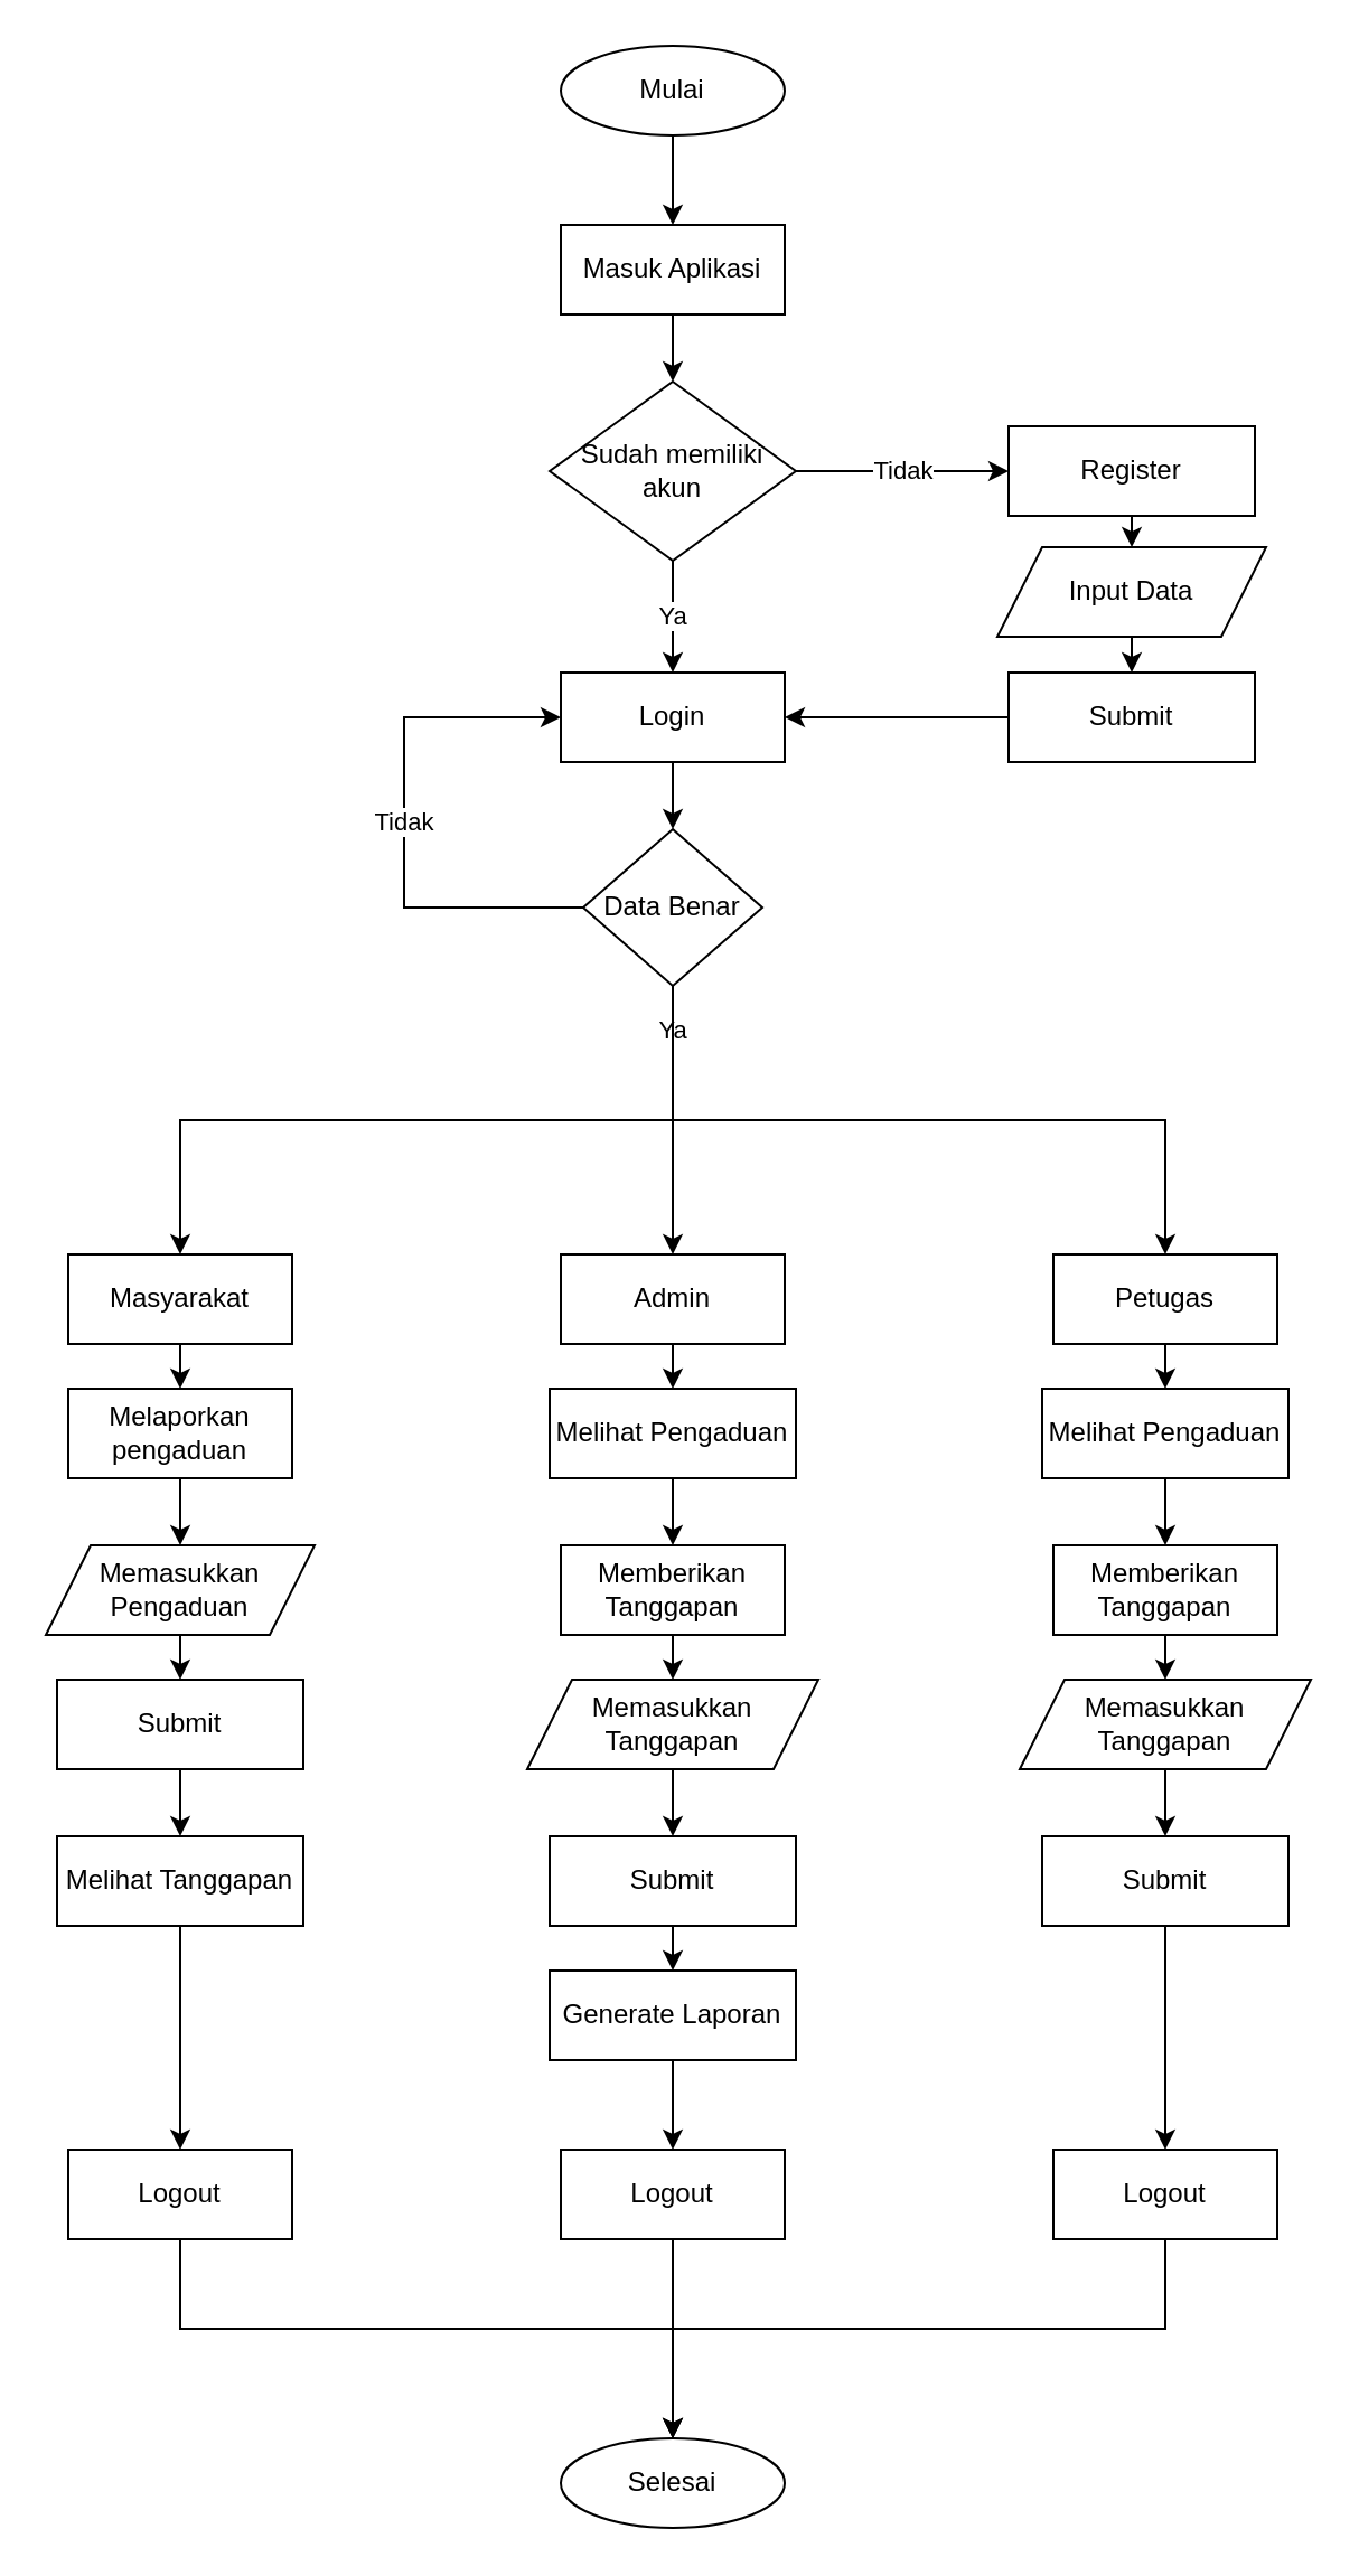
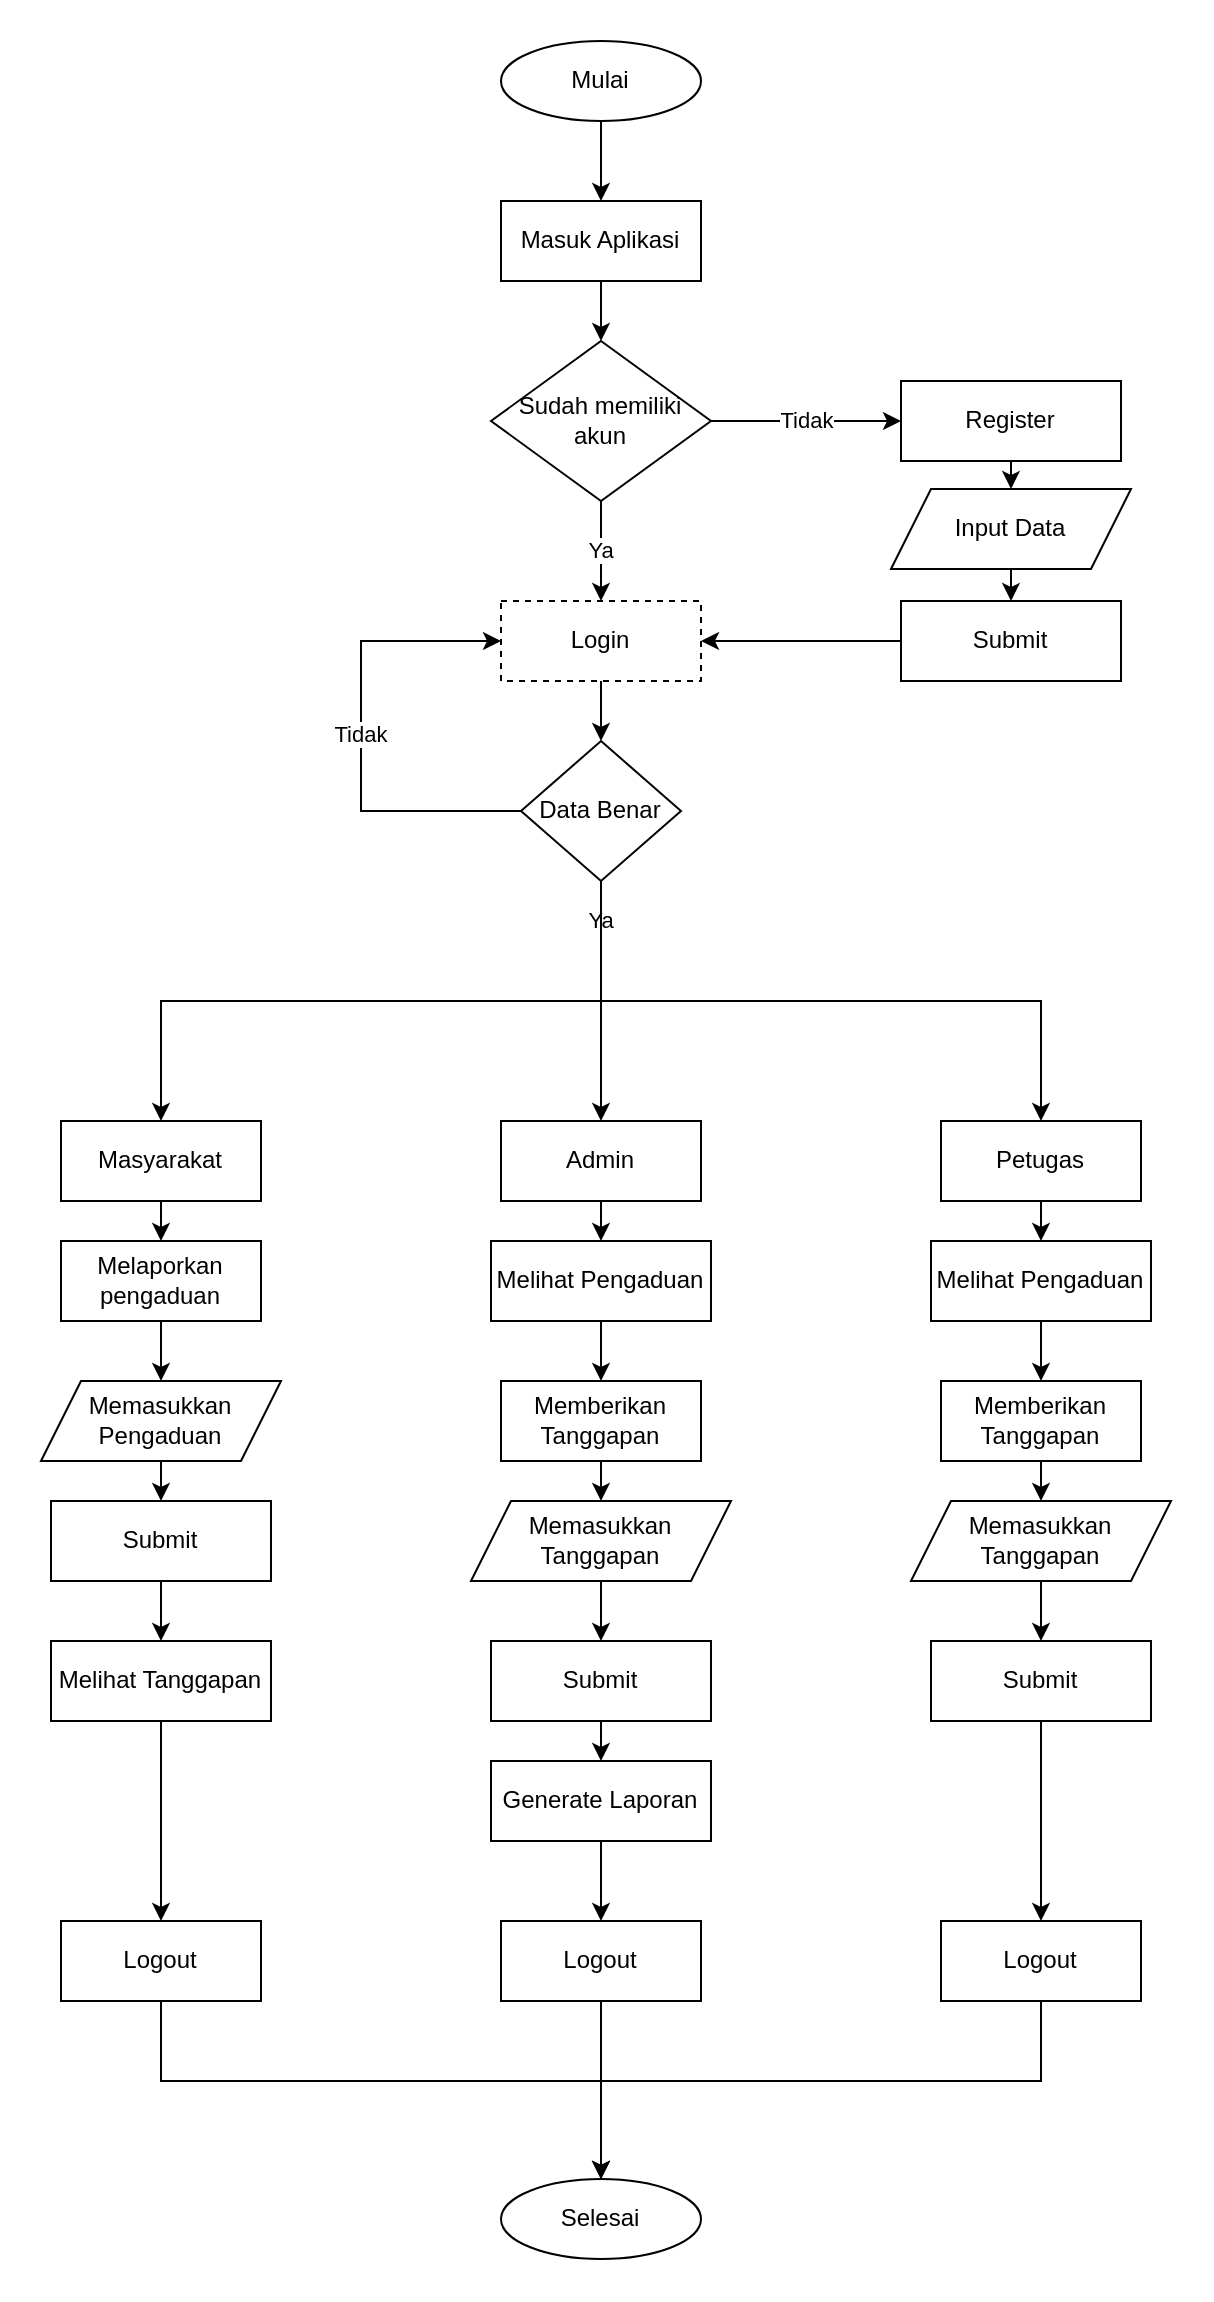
  <mxCell id="0" />
  <mxCell id="1" parent="0" />
  <mxCell id="2" value="Mulai" style="ellipse;whiteSpace=wrap;html=1;" vertex="1" parent="1"><mxGeometry x="250" y="20" width="100" height="40" as="geometry" /></mxCell>
- <mxCell id="3" value="Login" style="rounded=0;whiteSpace=wrap;html=1;" vertex="1" parent="1"><mxGeometry x="250" y="300" width="100" height="40" as="geometry" /></mxCell>
+ <mxCell id="3" value="Login" style="rounded=0;whiteSpace=wrap;html=1;dashed=1;" vertex="1" parent="1"><mxGeometry x="250" y="300" width="100" height="40" as="geometry" /></mxCell>
  <mxCell id="4" value="Admin" style="rounded=0;whiteSpace=wrap;html=1;" vertex="1" parent="1"><mxGeometry x="250" y="560" width="100" height="40" as="geometry" /></mxCell>
  <mxCell id="5" value="Data Benar" style="rhombus;whiteSpace=wrap;html=1;" vertex="1" parent="1"><mxGeometry x="260" y="370" width="80" height="70" as="geometry" /></mxCell>
  <mxCell id="6" value="" style="endArrow=classic;html=1;rounded=0;" edge="1" parent="1" source="3" target="5"><mxGeometry width="50" height="50" relative="1" as="geometry"><mxPoint x="130" y="610" as="sourcePoint" /><mxPoint x="180" y="560" as="targetPoint" /></mxGeometry></mxCell>
  <mxCell id="7" value="Tidak" style="endArrow=classic;html=1;rounded=0;" edge="1" parent="1" source="5" target="3"><mxGeometry width="50" height="50" relative="1" as="geometry"><mxPoint x="220" y="430" as="sourcePoint" /><mxPoint x="110" y="430" as="targetPoint" /><Array as="points"><mxPoint x="180" y="405" /><mxPoint x="180" y="320" /></Array></mxGeometry></mxCell>
  <mxCell id="8" value="Petugas" style="rounded=0;whiteSpace=wrap;html=1;" vertex="1" parent="1"><mxGeometry x="470" y="560" width="100" height="40" as="geometry" /></mxCell>
  <mxCell id="9" value="Masyarakat" style="rounded=0;whiteSpace=wrap;html=1;" vertex="1" parent="1"><mxGeometry x="30" y="560" width="100" height="40" as="geometry" /></mxCell>
  <mxCell id="10" value="Ya" style="endArrow=classic;html=1;rounded=0;" edge="1" parent="1" source="5" target="4"><mxGeometry x="-0.667" width="50" height="50" relative="1" as="geometry"><mxPoint x="0" y="770" as="sourcePoint" /><mxPoint x="50" y="720" as="targetPoint" /><mxPoint as="offset" /></mxGeometry></mxCell>
  <mxCell id="11" value="" style="endArrow=classic;html=1;rounded=0;" edge="1" parent="1" source="5" target="8"><mxGeometry width="50" height="50" relative="1" as="geometry"><mxPoint x="10" y="780" as="sourcePoint" /><mxPoint x="60" y="730" as="targetPoint" /><Array as="points"><mxPoint x="300" y="500" /><mxPoint x="520" y="500" /></Array></mxGeometry></mxCell>
  <mxCell id="12" value="" style="endArrow=classic;html=1;rounded=0;" edge="1" parent="1" source="5" target="9"><mxGeometry width="50" height="50" relative="1" as="geometry"><mxPoint x="20" y="790" as="sourcePoint" /><mxPoint x="70" y="740" as="targetPoint" /><Array as="points"><mxPoint x="300" y="500" /><mxPoint x="80" y="500" /></Array></mxGeometry></mxCell>
  <mxCell id="13" value="Masuk Aplikasi" style="rounded=0;whiteSpace=wrap;html=1;" vertex="1" parent="1"><mxGeometry x="250" y="100" width="100" height="40" as="geometry" /></mxCell>
  <mxCell id="14" value="" style="endArrow=classic;html=1;rounded=0;" edge="1" parent="1" source="2" target="13"><mxGeometry width="50" height="50" relative="1" as="geometry"><mxPoint x="170" y="270" as="sourcePoint" /><mxPoint x="220" y="220" as="targetPoint" /></mxGeometry></mxCell>
  <mxCell id="15" value="Sudah memiliki akun" style="rhombus;whiteSpace=wrap;html=1;" vertex="1" parent="1"><mxGeometry x="245" y="170" width="110" height="80" as="geometry" /></mxCell>
  <mxCell id="16" value="Ya" style="endArrow=classic;html=1;rounded=0;" edge="1" parent="1" source="15" target="3"><mxGeometry width="50" height="50" relative="1" as="geometry"><mxPoint x="270" y="270" as="sourcePoint" /><mxPoint x="20" y="360" as="targetPoint" /></mxGeometry></mxCell>
  <mxCell id="17" value="" style="endArrow=classic;html=1;rounded=0;" edge="1" parent="1" source="13" target="15"><mxGeometry width="50" height="50" relative="1" as="geometry"><mxPoint x="320" y="400" as="sourcePoint" /><mxPoint x="370" y="350" as="targetPoint" /></mxGeometry></mxCell>
  <mxCell id="18" value="Tidak" style="endArrow=classic;html=1;rounded=0;" edge="1" parent="1" source="15" target="19"><mxGeometry width="50" height="50" relative="1" as="geometry"><mxPoint x="430" y="250" as="sourcePoint" /><mxPoint x="450" y="210" as="targetPoint" /></mxGeometry></mxCell>
  <mxCell id="19" value="Register" style="rounded=0;whiteSpace=wrap;html=1;" vertex="1" parent="1"><mxGeometry x="450" y="190" width="110" height="40" as="geometry" /></mxCell>
  <mxCell id="20" value="Input Data" style="shape=parallelogram;perimeter=parallelogramPerimeter;whiteSpace=wrap;html=1;fixedSize=1;" vertex="1" parent="1"><mxGeometry x="445" y="244" width="120" height="40" as="geometry" /></mxCell>
  <mxCell id="21" value="Submit" style="rounded=0;whiteSpace=wrap;html=1;" vertex="1" parent="1"><mxGeometry x="450" y="300" width="110" height="40" as="geometry" /></mxCell>
  <mxCell id="22" value="" style="endArrow=classic;html=1;rounded=0;" edge="1" parent="1" source="19" target="20"><mxGeometry width="50" height="50" relative="1" as="geometry"><mxPoint x="-60" y="460" as="sourcePoint" /><mxPoint x="-10" y="410" as="targetPoint" /></mxGeometry></mxCell>
  <mxCell id="23" value="" style="endArrow=classic;html=1;rounded=0;" edge="1" parent="1" source="20" target="21"><mxGeometry width="50" height="50" relative="1" as="geometry"><mxPoint x="-50" y="470" as="sourcePoint" /><mxPoint x="0" y="420" as="targetPoint" /></mxGeometry></mxCell>
  <mxCell id="24" value="" style="endArrow=classic;html=1;rounded=0;" edge="1" parent="1" source="21" target="3"><mxGeometry width="50" height="50" relative="1" as="geometry"><mxPoint x="320" y="400" as="sourcePoint" /><mxPoint x="370" y="350" as="targetPoint" /></mxGeometry></mxCell>
  <mxCell id="25" value="Melaporkan pengaduan" style="rounded=0;whiteSpace=wrap;html=1;" vertex="1" parent="1"><mxGeometry x="30" y="620" width="100" height="40" as="geometry" /></mxCell>
  <mxCell id="26" value="Memasukkan Pengaduan" style="shape=parallelogram;perimeter=parallelogramPerimeter;whiteSpace=wrap;html=1;fixedSize=1;" vertex="1" parent="1"><mxGeometry x="20" y="690" width="120" height="40" as="geometry" /></mxCell>
  <mxCell id="27" value="Submit" style="rounded=0;whiteSpace=wrap;html=1;" vertex="1" parent="1"><mxGeometry x="25" y="750" width="110" height="40" as="geometry" /></mxCell>
  <mxCell id="28" value="Melihat Tanggapan" style="rounded=0;whiteSpace=wrap;html=1;" vertex="1" parent="1"><mxGeometry x="25" y="820" width="110" height="40" as="geometry" /></mxCell>
  <mxCell id="29" value="" style="endArrow=classic;html=1;rounded=0;" edge="1" parent="1" source="9" target="25"><mxGeometry width="50" height="50" relative="1" as="geometry"><mxPoint x="-30" y="790" as="sourcePoint" /><mxPoint x="20" y="740" as="targetPoint" /></mxGeometry></mxCell>
  <mxCell id="30" value="" style="endArrow=classic;html=1;rounded=0;" edge="1" parent="1" source="25" target="26"><mxGeometry width="50" height="50" relative="1" as="geometry"><mxPoint x="-20" y="800" as="sourcePoint" /><mxPoint x="30" y="750" as="targetPoint" /></mxGeometry></mxCell>
  <mxCell id="31" value="" style="endArrow=classic;html=1;rounded=0;" edge="1" parent="1" source="26" target="27"><mxGeometry width="50" height="50" relative="1" as="geometry"><mxPoint x="-10" y="810" as="sourcePoint" /><mxPoint x="40" y="760" as="targetPoint" /></mxGeometry></mxCell>
  <mxCell id="32" value="" style="endArrow=classic;html=1;rounded=0;" edge="1" parent="1" source="27" target="28"><mxGeometry width="50" height="50" relative="1" as="geometry"><mxPoint x="0" y="820" as="sourcePoint" /><mxPoint x="50" y="770" as="targetPoint" /></mxGeometry></mxCell>
  <mxCell id="33" value="Memberikan Tanggapan" style="rounded=0;whiteSpace=wrap;html=1;" vertex="1" parent="1"><mxGeometry x="250" y="690" width="100" height="40" as="geometry" /></mxCell>
  <mxCell id="34" value="Memasukkan Tanggapan" style="shape=parallelogram;perimeter=parallelogramPerimeter;whiteSpace=wrap;html=1;fixedSize=1;" vertex="1" parent="1"><mxGeometry x="235" y="750" width="130" height="40" as="geometry" /></mxCell>
  <mxCell id="35" value="Submit" style="rounded=0;whiteSpace=wrap;html=1;" vertex="1" parent="1"><mxGeometry x="245" y="820" width="110" height="40" as="geometry" /></mxCell>
  <mxCell id="36" value="Melihat Pengaduan" style="rounded=0;whiteSpace=wrap;html=1;" vertex="1" parent="1"><mxGeometry x="245" y="620" width="110" height="40" as="geometry" /></mxCell>
  <mxCell id="37" value="" style="endArrow=classic;html=1;rounded=0;" edge="1" parent="1" source="4" target="36"><mxGeometry width="50" height="50" relative="1" as="geometry"><mxPoint x="60" y="990" as="sourcePoint" /><mxPoint x="110" y="940" as="targetPoint" /></mxGeometry></mxCell>
  <mxCell id="38" value="" style="endArrow=classic;html=1;rounded=0;" edge="1" parent="1" source="36" target="33"><mxGeometry width="50" height="50" relative="1" as="geometry"><mxPoint x="70" y="1000" as="sourcePoint" /><mxPoint x="120" y="950" as="targetPoint" /></mxGeometry></mxCell>
  <mxCell id="39" value="" style="endArrow=classic;html=1;rounded=0;" edge="1" parent="1" source="33" target="34"><mxGeometry width="50" height="50" relative="1" as="geometry"><mxPoint x="80" y="1010" as="sourcePoint" /><mxPoint x="130" y="960" as="targetPoint" /></mxGeometry></mxCell>
  <mxCell id="40" value="" style="endArrow=classic;html=1;rounded=0;" edge="1" parent="1" source="34" target="35"><mxGeometry width="50" height="50" relative="1" as="geometry"><mxPoint x="90" y="1020" as="sourcePoint" /><mxPoint x="140" y="970" as="targetPoint" /></mxGeometry></mxCell>
  <mxCell id="41" value="Memberikan Tanggapan" style="rounded=0;whiteSpace=wrap;html=1;" vertex="1" parent="1"><mxGeometry x="470" y="690" width="100" height="40" as="geometry" /></mxCell>
  <mxCell id="42" value="Memasukkan Tanggapan" style="shape=parallelogram;perimeter=parallelogramPerimeter;whiteSpace=wrap;html=1;fixedSize=1;" vertex="1" parent="1"><mxGeometry x="455" y="750" width="130" height="40" as="geometry" /></mxCell>
  <mxCell id="43" value="Submit" style="rounded=0;whiteSpace=wrap;html=1;" vertex="1" parent="1"><mxGeometry x="465" y="820" width="110" height="40" as="geometry" /></mxCell>
  <mxCell id="44" value="Melihat Pengaduan" style="rounded=0;whiteSpace=wrap;html=1;" vertex="1" parent="1"><mxGeometry x="465" y="620" width="110" height="40" as="geometry" /></mxCell>
  <mxCell id="45" value="" style="endArrow=classic;html=1;rounded=0;" edge="1" parent="1" source="44" target="41"><mxGeometry width="50" height="50" relative="1" as="geometry"><mxPoint x="290" y="1000" as="sourcePoint" /><mxPoint x="340" y="950" as="targetPoint" /></mxGeometry></mxCell>
  <mxCell id="46" value="" style="endArrow=classic;html=1;rounded=0;" edge="1" parent="1" source="41" target="42"><mxGeometry width="50" height="50" relative="1" as="geometry"><mxPoint x="300" y="1010" as="sourcePoint" /><mxPoint x="350" y="960" as="targetPoint" /></mxGeometry></mxCell>
  <mxCell id="47" value="" style="endArrow=classic;html=1;rounded=0;" edge="1" parent="1" source="42" target="43"><mxGeometry width="50" height="50" relative="1" as="geometry"><mxPoint x="310" y="1020" as="sourcePoint" /><mxPoint x="360" y="970" as="targetPoint" /></mxGeometry></mxCell>
  <mxCell id="48" value="" style="endArrow=classic;html=1;rounded=0;" edge="1" parent="1" source="8" target="44"><mxGeometry width="50" height="50" relative="1" as="geometry"><mxPoint x="260" y="1020" as="sourcePoint" /><mxPoint x="310" y="970" as="targetPoint" /></mxGeometry></mxCell>
  <mxCell id="49" value="Generate Laporan" style="rounded=0;whiteSpace=wrap;html=1;" vertex="1" parent="1"><mxGeometry x="245" y="880" width="110" height="40" as="geometry" /></mxCell>
  <mxCell id="50" value="" style="endArrow=classic;html=1;rounded=0;" edge="1" parent="1" source="35" target="49"><mxGeometry width="50" height="50" relative="1" as="geometry"><mxPoint x="0" y="990" as="sourcePoint" /><mxPoint x="50" y="940" as="targetPoint" /></mxGeometry></mxCell>
  <mxCell id="51" value="Logout" style="rounded=0;whiteSpace=wrap;html=1;" vertex="1" parent="1"><mxGeometry x="30" y="960" width="100" height="40" as="geometry" /></mxCell>
  <mxCell id="52" value="Logout" style="rounded=0;whiteSpace=wrap;html=1;" vertex="1" parent="1"><mxGeometry x="470" y="960" width="100" height="40" as="geometry" /></mxCell>
  <mxCell id="53" value="Logout" style="rounded=0;whiteSpace=wrap;html=1;" vertex="1" parent="1"><mxGeometry x="250" y="960" width="100" height="40" as="geometry" /></mxCell>
  <mxCell id="54" value="" style="endArrow=classic;html=1;rounded=0;" edge="1" parent="1" source="53" target="58"><mxGeometry width="50" height="50" relative="1" as="geometry"><mxPoint x="110" y="1090" as="sourcePoint" /><mxPoint x="160" y="1040" as="targetPoint" /></mxGeometry></mxCell>
  <mxCell id="55" value="" style="endArrow=classic;html=1;rounded=0;" edge="1" parent="1" source="28" target="51"><mxGeometry width="50" height="50" relative="1" as="geometry"><mxPoint x="120" y="1100" as="sourcePoint" /><mxPoint x="170" y="1050" as="targetPoint" /></mxGeometry></mxCell>
  <mxCell id="56" value="" style="endArrow=classic;html=1;rounded=0;" edge="1" parent="1" source="43" target="52"><mxGeometry width="50" height="50" relative="1" as="geometry"><mxPoint x="130" y="1110" as="sourcePoint" /><mxPoint x="180" y="1060" as="targetPoint" /></mxGeometry></mxCell>
  <mxCell id="57" value="" style="endArrow=classic;html=1;rounded=0;" edge="1" parent="1" source="49" target="53"><mxGeometry width="50" height="50" relative="1" as="geometry"><mxPoint x="130" y="1110" as="sourcePoint" /><mxPoint x="180" y="1060" as="targetPoint" /></mxGeometry></mxCell>
  <mxCell id="58" value="Selesai" style="ellipse;whiteSpace=wrap;html=1;" vertex="1" parent="1"><mxGeometry x="250" y="1089" width="100" height="40" as="geometry" /></mxCell>
  <mxCell id="59" value="" style="endArrow=classic;html=1;rounded=0;" edge="1" parent="1" source="52" target="58"><mxGeometry width="50" height="50" relative="1" as="geometry"><mxPoint x="50" y="1090" as="sourcePoint" /><mxPoint x="100" y="1040" as="targetPoint" /><Array as="points"><mxPoint x="520" y="1040" /><mxPoint x="300" y="1040" /></Array></mxGeometry></mxCell>
  <mxCell id="60" value="" style="endArrow=classic;html=1;rounded=0;" edge="1" parent="1" source="51" target="58"><mxGeometry width="50" height="50" relative="1" as="geometry"><mxPoint x="60" y="1100" as="sourcePoint" /><mxPoint x="110" y="1050" as="targetPoint" /><Array as="points"><mxPoint x="80" y="1040" /><mxPoint x="300" y="1040" /></Array></mxGeometry></mxCell>
